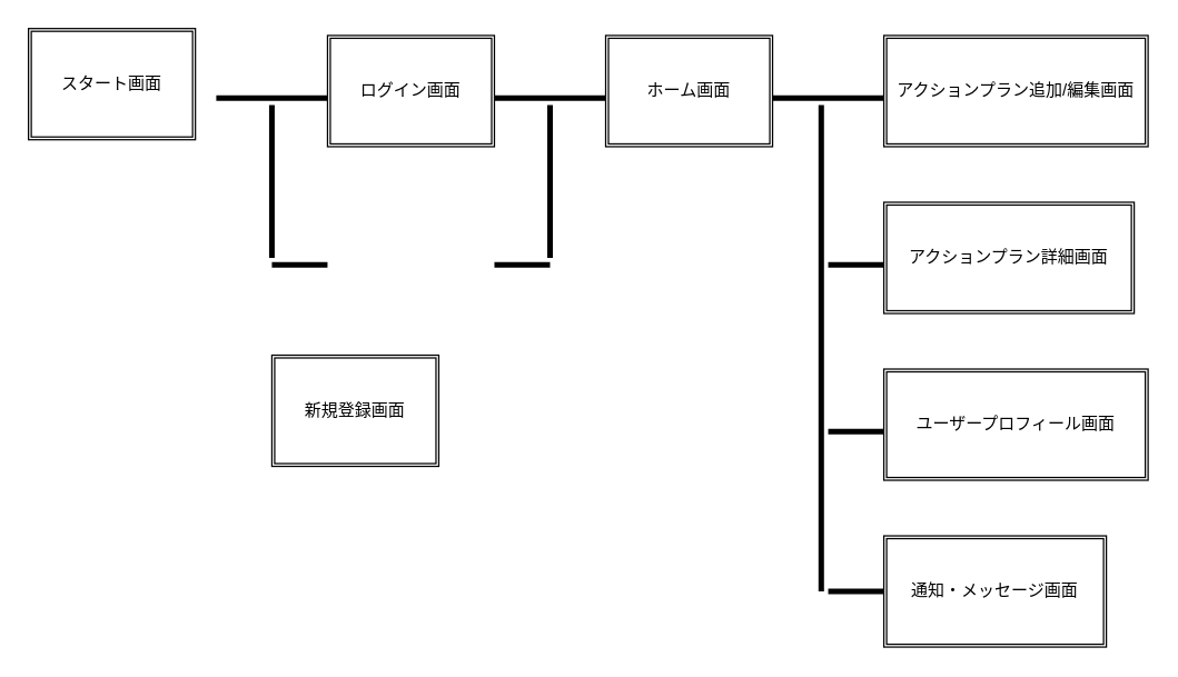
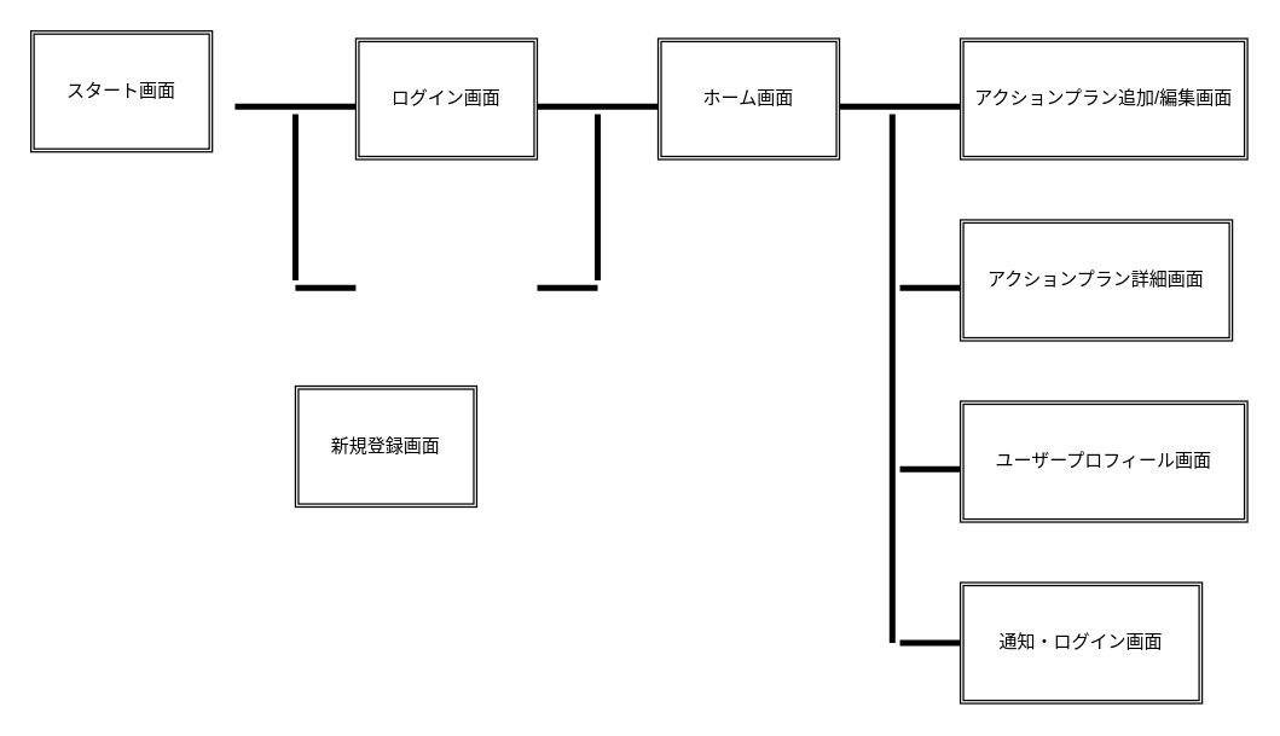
  <mxCell id="0" />
  <mxCell id="1" parent="0" />
  <mxCell id="2" value="ログイン画面" style="shape=ext;double=1;rounded=0;whiteSpace=wrap;html=1;" vertex="1" parent="1"><mxGeometry x="235" y="25" width="120" height="80" as="geometry" /></mxCell>
  <mxCell id="3" value="新規登録画面" style="shape=ext;double=1;rounded=0;whiteSpace=wrap;html=1;" vertex="1" parent="1"><mxGeometry x="195" y="255" width="120" height="80" as="geometry" /></mxCell>
  <mxCell id="4" value="ホーム画面" style="shape=ext;double=1;rounded=0;whiteSpace=wrap;html=1;" vertex="1" parent="1"><mxGeometry x="435" y="25" width="120" height="80" as="geometry" /></mxCell>
  <mxCell id="5" value="アクションプラン詳細画面" style="shape=ext;double=1;rounded=0;whiteSpace=wrap;html=1;" vertex="1" parent="1"><mxGeometry x="635" y="145" width="180" height="80" as="geometry" /></mxCell>
  <mxCell id="6" value="ユーザープロフィール画面" style="shape=ext;double=1;rounded=0;whiteSpace=wrap;html=1;" vertex="1" parent="1"><mxGeometry x="635" y="265" width="190" height="80" as="geometry" /></mxCell>
- <mxCell id="7" value="通知・メッセージ画面" style="shape=ext;double=1;rounded=0;whiteSpace=wrap;html=1;" vertex="1" parent="1"><mxGeometry x="635" y="385" width="160" height="80" as="geometry" /></mxCell>
+ <mxCell id="7" value="通知・ログイン画面" style="shape=ext;double=1;rounded=0;whiteSpace=wrap;html=1;" vertex="1" parent="1"><mxGeometry x="635" y="385" width="160" height="80" as="geometry" /></mxCell>
  <mxCell id="8" value="スタート画面" style="shape=ext;double=1;rounded=0;whiteSpace=wrap;html=1;" vertex="1" parent="1"><mxGeometry x="20" y="20" width="120" height="80" as="geometry" /></mxCell>
  <mxCell id="9" value="アクションプラン追加/編集画面" style="shape=ext;double=1;rounded=0;whiteSpace=wrap;html=1;" vertex="1" parent="1"><mxGeometry x="635" y="25" width="190" height="80" as="geometry" /></mxCell>
  <mxCell id="10" value="" style="line;strokeWidth=4;html=1;perimeter=backbonePerimeter;points=[];outlineConnect=0;" vertex="1" parent="1"><mxGeometry x="155" y="65" width="80" height="10" as="geometry" /></mxCell>
  <mxCell id="11" value="" style="line;strokeWidth=4;html=1;perimeter=backbonePerimeter;points=[];outlineConnect=0;" vertex="1" parent="1"><mxGeometry x="355" y="65" width="80" height="10" as="geometry" /></mxCell>
  <mxCell id="12" value="" style="line;strokeWidth=4;html=1;perimeter=backbonePerimeter;points=[];outlineConnect=0;" vertex="1" parent="1"><mxGeometry x="555" y="65" width="80" height="10" as="geometry" /></mxCell>
  <mxCell id="13" value="" style="line;strokeWidth=4;html=1;perimeter=backbonePerimeter;points=[];outlineConnect=0;" vertex="1" parent="1"><mxGeometry x="195" y="185" width="40" height="10" as="geometry" /></mxCell>
  <mxCell id="14" value="" style="line;strokeWidth=4;html=1;perimeter=backbonePerimeter;points=[];outlineConnect=0;" vertex="1" parent="1"><mxGeometry x="355" y="185" width="40" height="10" as="geometry" /></mxCell>
  <mxCell id="15" value="" style="line;strokeWidth=4;html=1;perimeter=backbonePerimeter;points=[];outlineConnect=0;" vertex="1" parent="1"><mxGeometry x="595" y="305" width="40" height="10" as="geometry" /></mxCell>
  <mxCell id="16" value="" style="line;strokeWidth=4;html=1;perimeter=backbonePerimeter;points=[];outlineConnect=0;" vertex="1" parent="1"><mxGeometry x="595" y="185" width="40" height="10" as="geometry" /></mxCell>
  <mxCell id="17" value="" style="line;strokeWidth=4;html=1;perimeter=backbonePerimeter;points=[];outlineConnect=0;" vertex="1" parent="1"><mxGeometry x="595" y="405" width="40" height="40" as="geometry" /></mxCell>
  <mxCell id="18" value="" style="line;strokeWidth=4;html=1;perimeter=backbonePerimeter;points=[];outlineConnect=0;direction=south;" vertex="1" parent="1"><mxGeometry x="585" y="75" width="10" height="350" as="geometry" /></mxCell>
  <mxCell id="19" value="" style="line;strokeWidth=4;html=1;perimeter=backbonePerimeter;points=[];outlineConnect=0;direction=south;" vertex="1" parent="1"><mxGeometry x="385" y="75" width="20" height="110" as="geometry" /></mxCell>
  <mxCell id="20" value="" style="line;strokeWidth=4;html=1;perimeter=backbonePerimeter;points=[];outlineConnect=0;direction=south;" vertex="1" parent="1"><mxGeometry x="155" y="75" width="80" height="110" as="geometry" /></mxCell>
